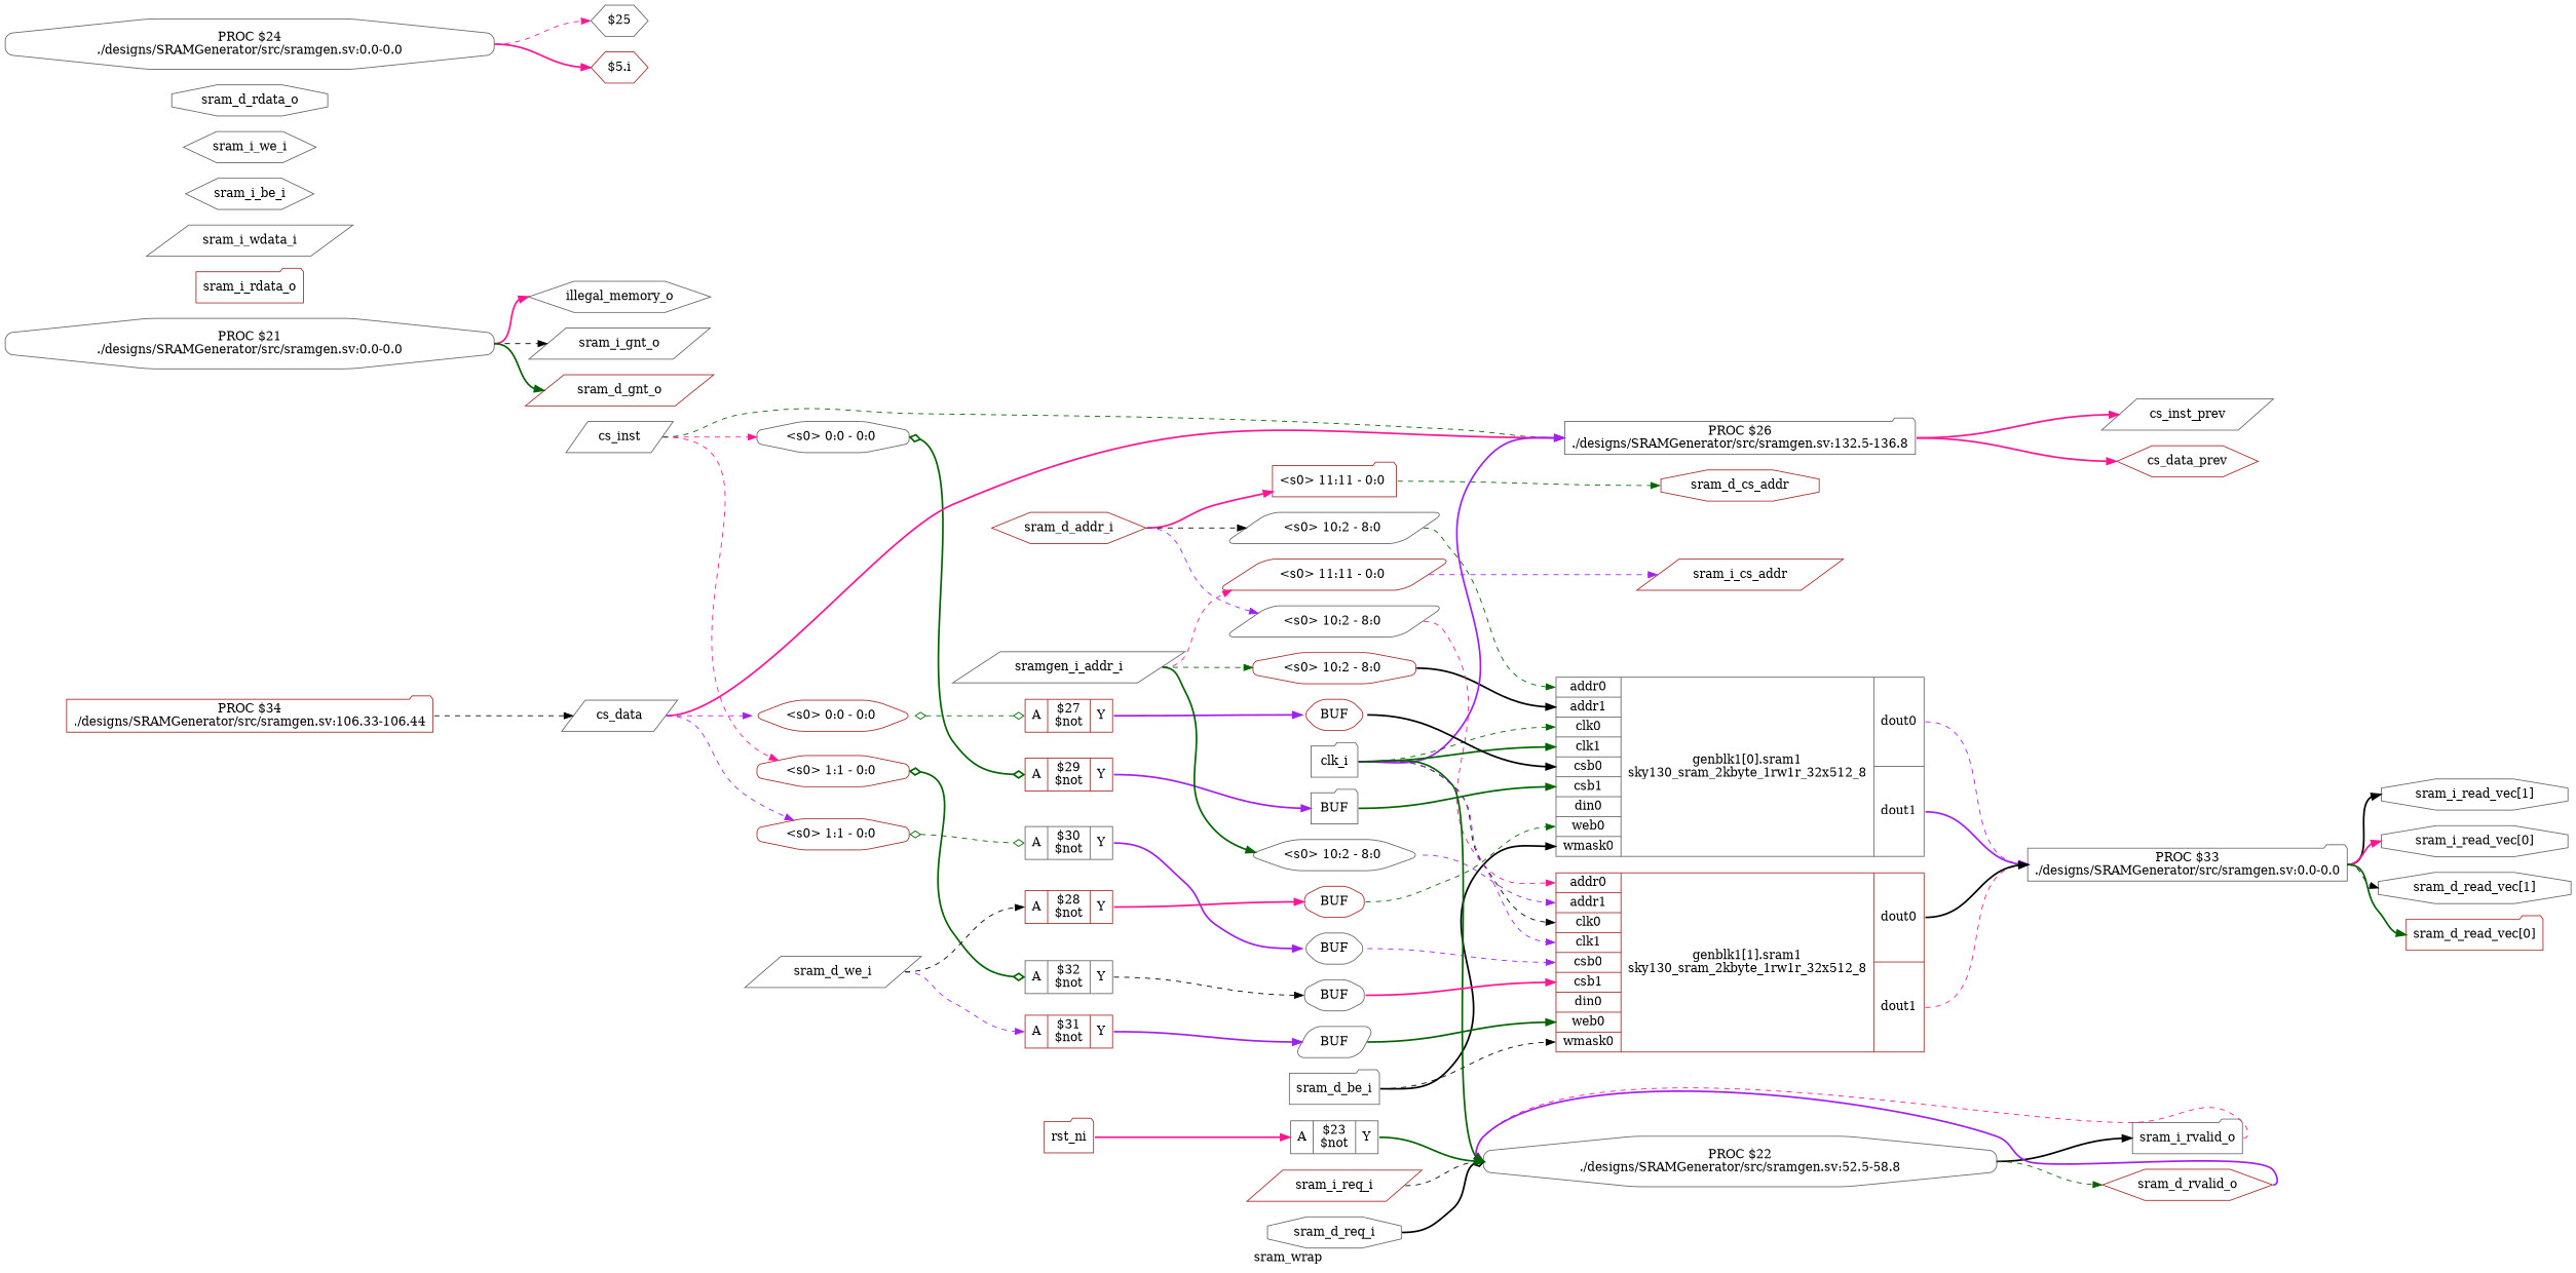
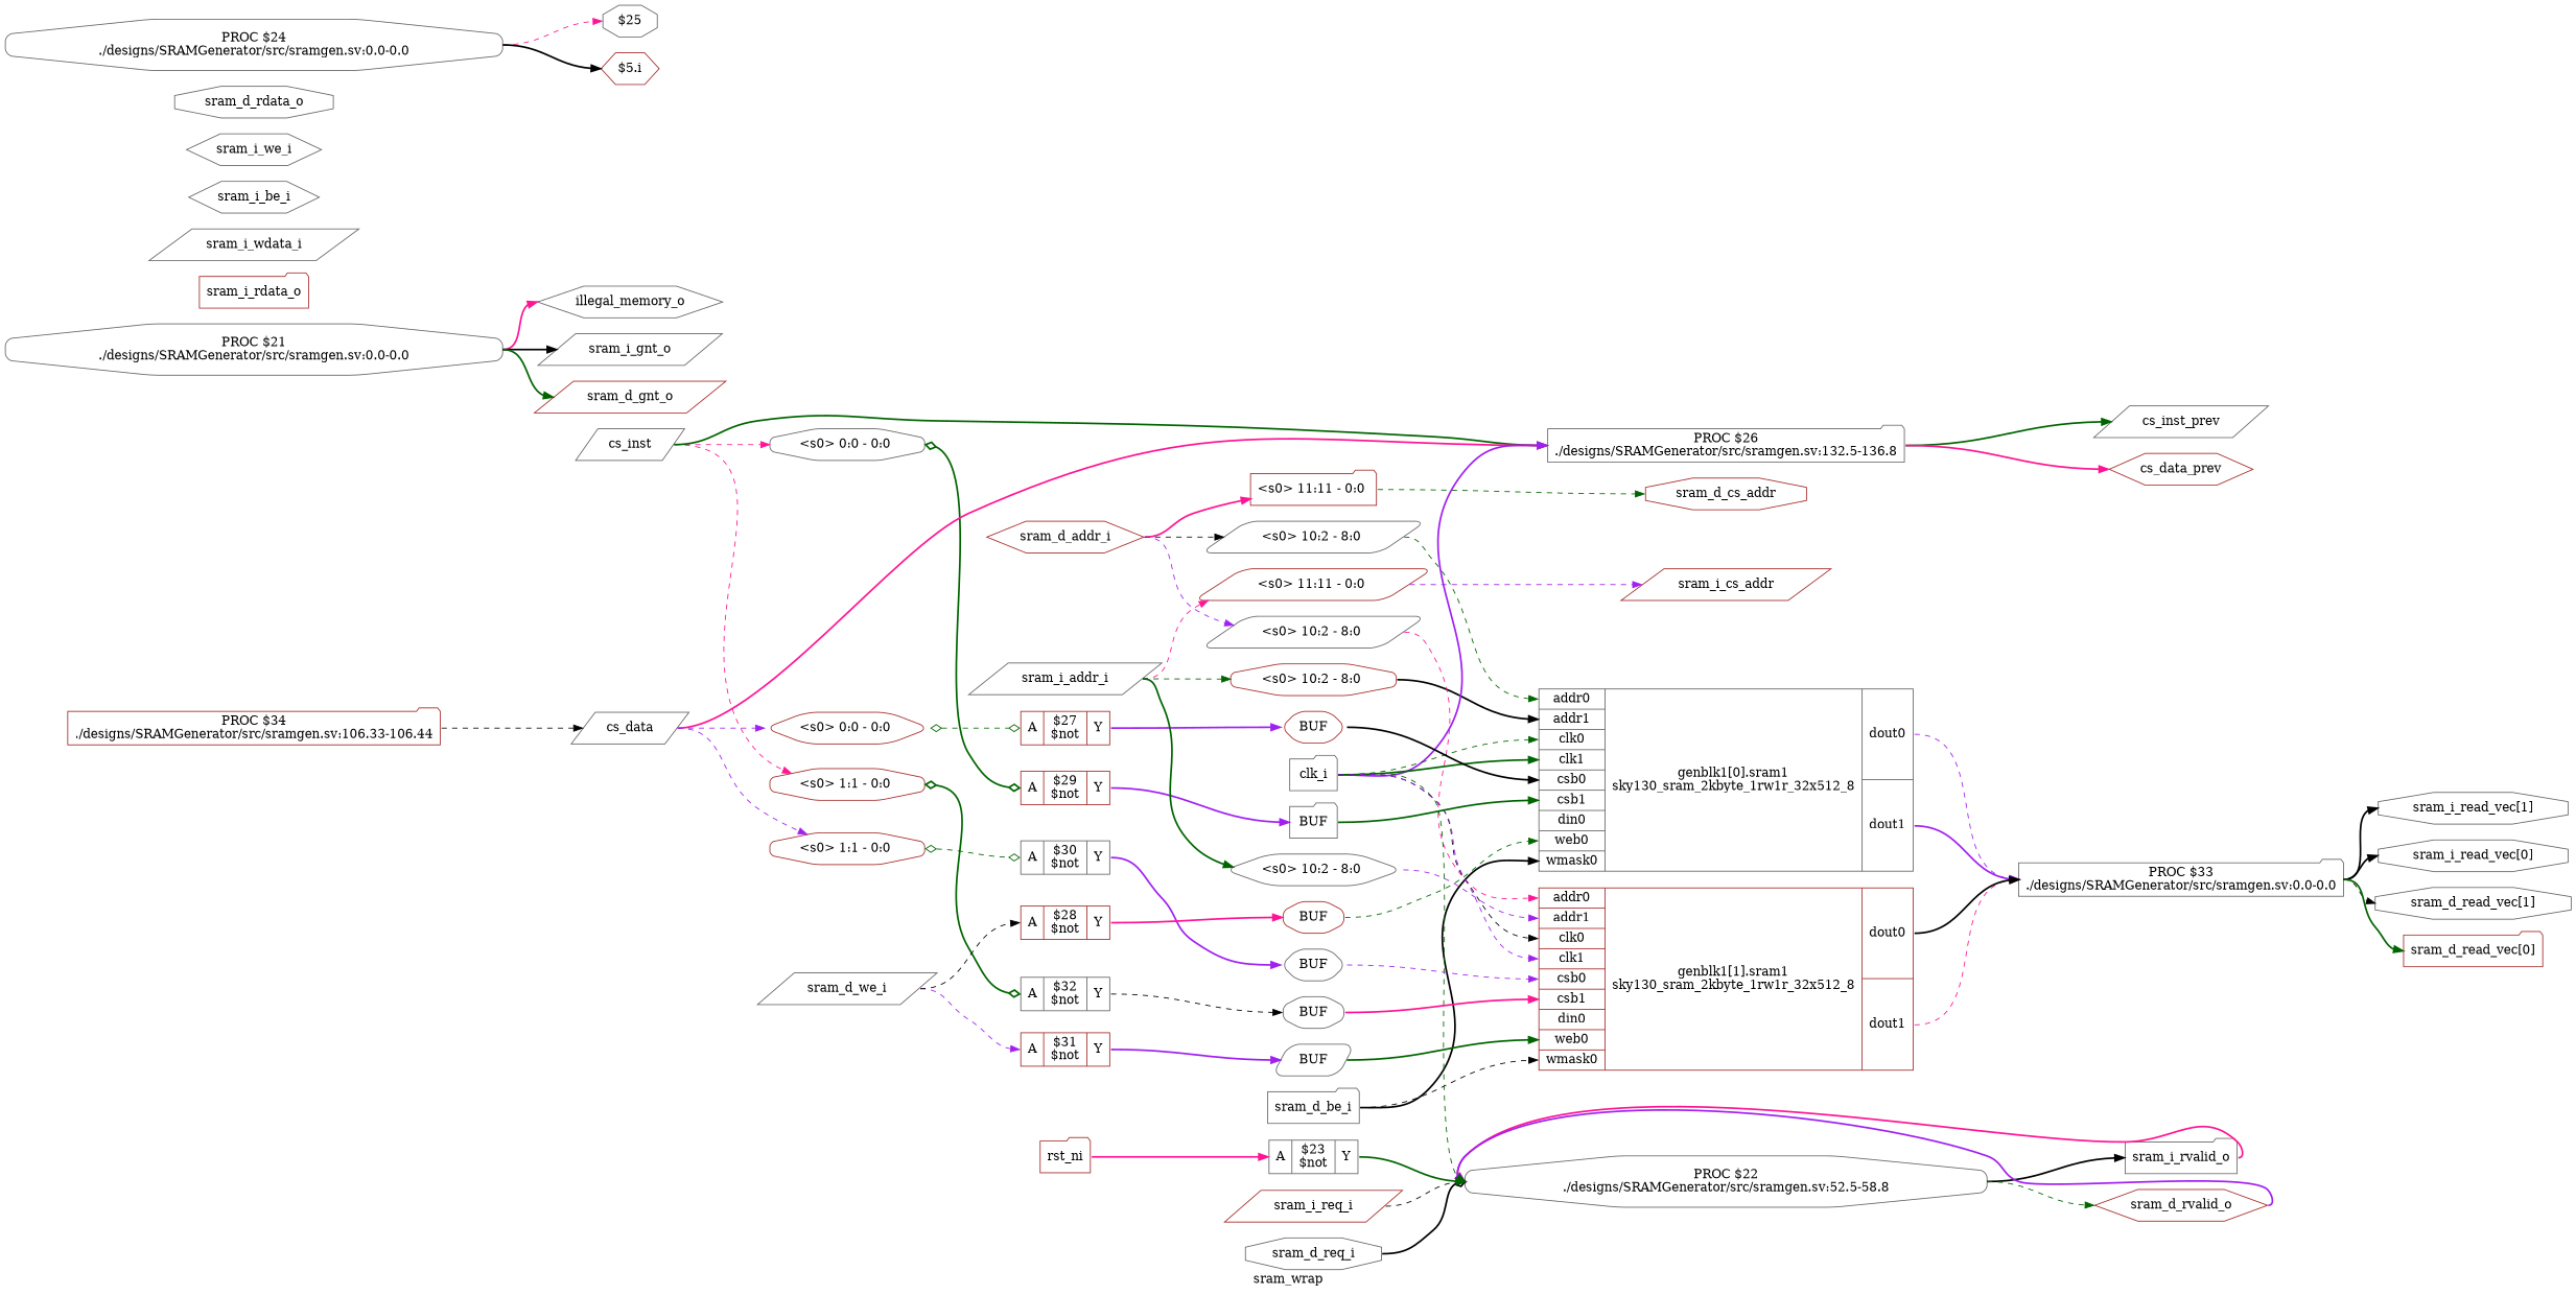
  digraph {
    label=sram_wrap
    rankdir=LR
    remincross=true
    node [color=gray40 shape=octagon]
    edge [color=darkgreen headport=w style=bold tailport=e]
    n1 [fontcolor=black label="sram_i_read_vec[1]"]
    n2 [fontcolor=black label="sram_i_read_vec[0]"]
    n3 [fontcolor=black label="sram_d_read_vec[1]"]
    n4 [color=brown fontcolor=black label="sram_d_read_vec[0]" shape=folder]
    n5 [color=brown fontcolor=black label=sram_i_cs_addr shape=parallelogram]
    n6 [color=brown fontcolor=black label=sram_d_cs_addr]
    n7 [fontcolor=black label=cs_inst_prev shape=parallelogram]
    n8 [color=brown fontcolor=black label=cs_data_prev shape=hexagon]
    n9 [fontcolor=black label=cs_inst shape=parallelogram]
    n10 [color=brown label="<s0> 1:1 - 0:0 " style=rounded]
    n11 [label="<s0> 0:0 - 0:0 " style=rounded]
    n12 [label="PROC $26\n./designs/SRAMGenerator/src/sramgen.sv:132.5-136.8" shape=folder style=rounded]
    n13 [label="{{<p77> A}|$32\n$not|{<p78> Y}}" shape=record]
    n14 [color=brown label="{{<p77> A}|$29\n$not|{<p78> Y}}" shape=record]
    n15 [fontcolor=black label=cs_data shape=parallelogram]
    n16 [color=brown label="<s0> 1:1 - 0:0 " style=rounded]
    n17 [color=brown label="<s0> 0:0 - 0:0 " shape=hexagon style=rounded]
    n18 [label="{{<p77> A}|$30\n$not|{<p78> Y}}" shape=record]
    n19 [color=brown label="{{<p77> A}|$27\n$not|{<p78> Y}}" shape=record]
    n20 [fontcolor=black label=illegal_memory_o shape=hexagon]
    n21 [color=brown fontcolor=black label=sram_i_rdata_o shape=folder]
    n22 [fontcolor=black label=sram_i_rvalid_o shape=folder]
    n23 [label="PROC $22\n./designs/SRAMGenerator/src/sramgen.sv:52.5-58.8" style=rounded]
    n24 [color=brown fontcolor=black label=sram_d_rvalid_o shape=hexagon]
    n25 [fontcolor=black label=sram_i_wdata_i shape=parallelogram]
    n26 [fontcolor=black label=sram_i_be_i shape=hexagon]
    n27 [fontcolor=black label=sram_i_we_i shape=hexagon]
-   n28 [fontcolor=black label=sramgen_i_addr_i shape=parallelogram]
+   n28 [fontcolor=black label=sram_i_addr_i shape=parallelogram]
    n29 [color=brown label="<s0> 11:11 - 0:0 " shape=parallelogram style=rounded]
    n30 [color=brown label="<s0> 10:2 - 8:0 " style=rounded]
    n31 [label="<s0> 10:2 - 8:0 " shape=hexagon style=rounded]
    n32 [label="{{<p65> addr0|<p66> addr1|<p67> clk0|<p68> clk1|<p69> csb0|<p70> csb1|<p71> din0|<p72> web0|<p73> wmask0}|genblk1[0].sram1\nsky130_sram_2kbyte_1rw1r_32x512_8|{<p74> dout0|<p75> dout1}}" shape=record]
    n33 [color=brown label="{{<p65> addr0|<p66> addr1|<p67> clk0|<p68> clk1|<p69> csb0|<p70> csb1|<p71> din0|<p72> web0|<p73> wmask0}|genblk1[1].sram1\nsky130_sram_2kbyte_1rw1r_32x512_8|{<p74> dout0|<p75> dout1}}" shape=record]
    n34 [fontcolor=black label=sram_i_gnt_o shape=parallelogram]
    n35 [color=brown fontcolor=black label=sram_i_req_i shape=parallelogram]
    n36 [fontcolor=black label=sram_d_rdata_o]
    n37 [label="PROC $33\n./designs/SRAMGenerator/src/sramgen.sv:0.0-0.0" shape=folder style=rounded]
    n38 [fontcolor=black label=sram_d_be_i shape=folder]
    n39 [fontcolor=black label=sram_d_we_i shape=parallelogram]
    n40 [color=brown label="{{<p77> A}|$31\n$not|{<p78> Y}}" shape=record]
    n41 [color=brown label="{{<p77> A}|$28\n$not|{<p78> Y}}" shape=record]
    n42 [label=BUF shape=parallelogram style=rounded]
    n43 [color=brown label=BUF style=rounded]
    n44 [color=brown fontcolor=black label=sram_d_addr_i shape=hexagon]
    n45 [color=brown label="<s0> 11:11 - 0:0 " shape=folder style=rounded]
    n46 [label="<s0> 10:2 - 8:0 " shape=parallelogram style=rounded]
    n47 [label="<s0> 10:2 - 8:0 " shape=parallelogram style=rounded]
    n48 [color=brown fontcolor=black label=sram_d_gnt_o shape=parallelogram]
    n49 [fontcolor=black label=sram_d_req_i]
    n50 [color=brown fontcolor=black label=rst_ni shape=folder]
    n51 [label="{{<p77> A}|$23\n$not|{<p78> Y}}" shape=record]
    n52 [fontcolor=black label=clk_i shape=folder]
    n53 [label=BUF style=rounded]
    n54 [label=BUF shape=hexagon style=rounded]
    n55 [label=BUF shape=folder style=rounded]
    n56 [color=brown label=BUF shape=hexagon style=rounded]
    n57 [color=brown label="PROC $34\n./designs/SRAMGenerator/src/sramgen.sv:106.33-106.44" shape=folder style=rounded]
    n58 [label="PROC $24\n./designs/SRAMGenerator/src/sramgen.sv:0.0-0.0" style=rounded]
-   n59 [label="$25" shape=hexagon]
+   n59 [label="$25"]
    n60 [color=brown label="$5.i" shape=hexagon]
    n61 [label="PROC $21\n./designs/SRAMGenerator/src/sramgen.sv:0.0-0.0" style=rounded]
    n9 -> n10 [color=deeppink headport="s0:w" style=dashed]
    n9 -> n11 [color=deeppink headport="s0:w" style=dashed]
-   n9 -> n12 [style=dashed]
+   n9 -> n12
    n10 -> n13 [arrowhead=odiamond arrowtail=odiamond dir=both headport="p77:w"]
    n11 -> n14 [arrowhead=odiamond arrowtail=odiamond dir=both headport="p77:w"]
-   n12 -> n7 [color=deeppink]
+   n12 -> n7
    n12 -> n8 [color=deeppink]
    n13 -> n53 [color=black headport="w:w" style=dashed tailport="p78:e"]
    n14 -> n55 [color=purple headport="w:w" tailport="p78:e"]
    n15 -> n12 [color=deeppink]
    n15 -> n16 [color=purple headport="s0:w" style=dashed]
    n15 -> n17 [color=purple headport="s0:w" style=dashed]
    n16 -> n18 [arrowhead=odiamond arrowtail=odiamond dir=both headport="p77:w" style=dashed]
    n17 -> n19 [arrowhead=odiamond arrowtail=odiamond dir=both headport="p77:w" style=dashed]
    n18 -> n54 [color=purple headport="w:w" tailport="p78:e"]
    n19 -> n56 [color=purple headport="w:w" tailport="p78:e"]
-   n22 -> n23 [color=deeppink style=dashed]
+   n22 -> n23 [color=deeppink]
    n23 -> n22 [color=black]
    n23 -> n24 [style=dashed]
    n24 -> n23 [color=purple]
    n28 -> n29 [color=deeppink headport="s0:w" style=dashed]
    n28 -> n30 [headport="s0:w" style=dashed]
    n28 -> n31 [headport="s0:w"]
    n29 -> n5 [color=purple style=dashed]
    n30 -> n32 [color=black headport="p66:w"]
    n31 -> n33 [color=purple headport="p66:w" style=dashed]
    n32 -> n37 [color=purple tailport="p75:e"]
    n32 -> n37 [color=purple style=dashed tailport="p74:e"]
    n33 -> n37 [color=deeppink style=dashed tailport="p75:e"]
    n33 -> n37 [color=black tailport="p74:e"]
    n35 -> n23 [color=black style=dashed]
    n37 -> n1 [color=black]
-   n37 -> n2 [color=deeppink]
+   n37 -> n2 [color=black]
    n37 -> n3 [color=black style=dashed]
    n37 -> n4
    n38 -> n32 [color=black headport="p73:w"]
    n38 -> n33 [color=black headport="p73:w" style=dashed]
    n39 -> n40 [color=purple headport="p77:w" style=dashed]
    n39 -> n41 [color=black headport="p77:w" style=dashed]
    n40 -> n42 [color=purple headport="w:w" tailport="p78:e"]
    n41 -> n43 [color=deeppink headport="w:w" tailport="p78:e"]
    n42 -> n33 [headport="p72:w" tailport="e:e"]
    n43 -> n32 [headport="p72:w" style=dashed tailport="e:e"]
    n44 -> n45 [color=deeppink headport="s0:w"]
    n44 -> n46 [color=black headport="s0:w" style=dashed]
    n44 -> n47 [color=purple headport="s0:w" style=dashed]
    n45 -> n6 [style=dashed]
    n46 -> n32 [headport="p65:w" style=dashed]
    n47 -> n33 [color=deeppink headport="p65:w" style=dashed]
    n49 -> n23 [arrowhead=odiamond color=black]
    n50 -> n51 [color=deeppink headport="p77:w"]
    n51 -> n23 [tailport="p78:e"]
    n52 -> n12 [color=purple]
-   n52 -> n23
+   n52 -> n23 [style=dashed]
    n52 -> n32 [headport="p67:w" style=dashed]
    n52 -> n32 [headport="p68:w"]
    n52 -> n33 [color=black headport="p67:w" style=dashed]
    n52 -> n33 [color=purple headport="p68:w" style=dashed]
    n53 -> n33 [color=deeppink headport="p70:w" tailport="e:e"]
    n54 -> n33 [color=purple headport="p69:w" style=dashed tailport="e:e"]
    n55 -> n32 [headport="p70:w" tailport="e:e"]
    n56 -> n32 [color=black headport="p69:w" tailport="e:e"]
    n57 -> n15 [color=black style=dashed]
    n58 -> n59 [color=deeppink style=dashed]
-   n58 -> n60 [color=deeppink]
+   n58 -> n60 [color=black]
    n61 -> n20 [color=deeppink]
-   n61 -> n34 [color=black style=dashed]
+   n61 -> n34 [color=black]
    n61 -> n48
  }
